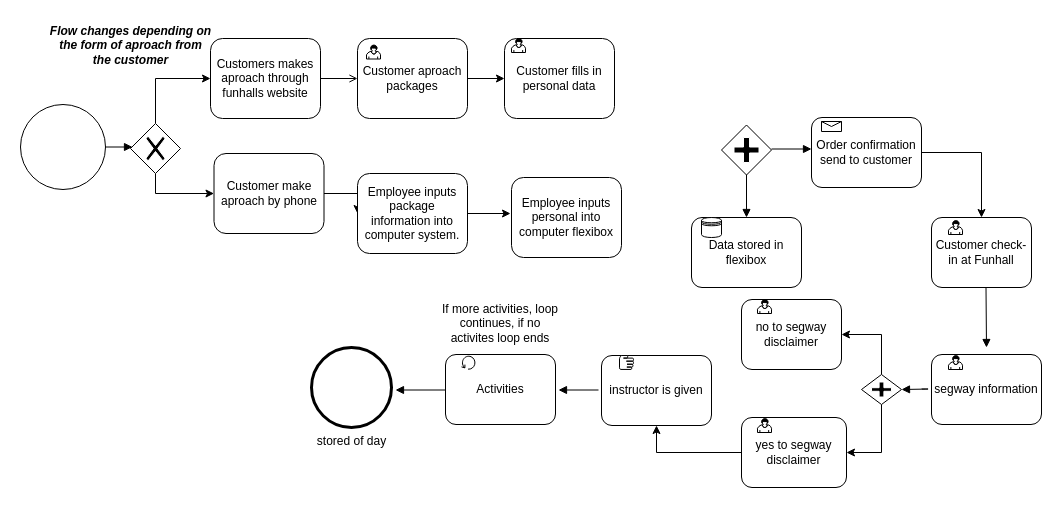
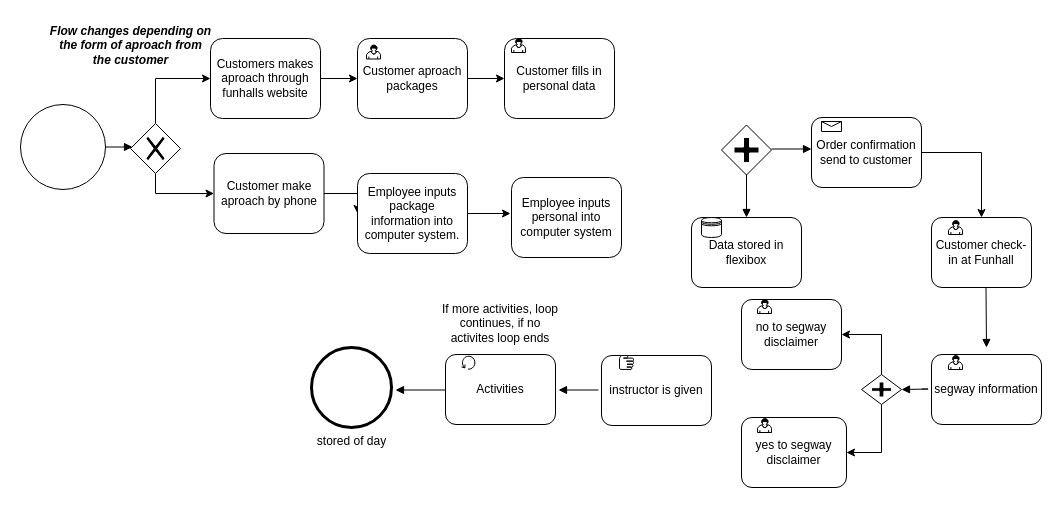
  <mxCell id="0" />
  <mxCell id="1" parent="0" />
  <mxCell id="2" value="" style="ellipse;whiteSpace=wrap;html=1;aspect=fixed;" parent="1" vertex="1"><mxGeometry x="20" y="104" width="85" height="85" as="geometry" /></mxCell>
  <mxCell id="3" value="Customer fills in personal data" style="shape=ext;rounded=1;html=1;whiteSpace=wrap;" parent="1" vertex="1"><mxGeometry x="504" y="38" width="110" height="80" as="geometry" /></mxCell>
  <mxCell id="4" style="edgeStyle=orthogonalEdgeStyle;rounded=0;orthogonalLoop=1;jettySize=auto;html=1;exitX=1;exitY=0.5;exitDx=0;exitDy=0;entryX=0;entryY=0.5;entryDx=0;entryDy=0;" edge="1" parent="1" source="5" target="3"><mxGeometry relative="1" as="geometry" /></mxCell>
  <mxCell id="5" value="Customer aproach packages" style="shape=ext;rounded=1;html=1;whiteSpace=wrap;" parent="1" vertex="1"><mxGeometry x="357" y="38" width="110" height="80" as="geometry" /></mxCell>
  <mxCell id="6" value="" style="shape=mxgraph.bpmn.user_task;html=1;outlineConnect=0;" parent="1" vertex="1"><mxGeometry x="366" y="44.5" width="14" height="14" as="geometry" /></mxCell>
  <mxCell id="7" value="" style="shape=mxgraph.bpmn.user_task;html=1;outlineConnect=0;" parent="1" vertex="1"><mxGeometry x="511" y="38" width="14" height="14" as="geometry" /></mxCell>
  <mxCell id="8" value="" style="shape=mxgraph.bpmn.shape;html=1;verticalLabelPosition=bottom;labelBackgroundColor=#ffffff;verticalAlign=top;align=center;perimeter=rhombusPerimeter;background=gateway;outlineConnect=0;outline=none;symbol=parallelGw;" parent="1" vertex="1"><mxGeometry x="721" y="124.5" width="50" height="50" as="geometry" /></mxCell>
  <mxCell id="9" value="" style="endArrow=block;endFill=1;endSize=6;html=1;" parent="1" edge="1"><mxGeometry width="100" relative="1" as="geometry"><mxPoint x="771" y="148.5" as="sourcePoint" /><mxPoint x="811" y="148.5" as="targetPoint" /></mxGeometry></mxCell>
  <mxCell id="10" style="edgeStyle=orthogonalEdgeStyle;rounded=0;orthogonalLoop=1;jettySize=auto;html=1;exitX=1;exitY=0.5;exitDx=0;exitDy=0;entryX=0.5;entryY=0;entryDx=0;entryDy=0;" parent="1" source="11" target="15" edge="1"><mxGeometry relative="1" as="geometry" /></mxCell>
  <mxCell id="11" value="Order confirmation send to customer" style="shape=ext;rounded=1;html=1;whiteSpace=wrap;" parent="1" vertex="1"><mxGeometry x="811" y="117" width="110" height="70" as="geometry" /></mxCell>
  <mxCell id="12" value="" style="shape=message;whiteSpace=wrap;html=1;outlineConnect=0;" parent="1" vertex="1"><mxGeometry x="821" y="121" width="20" height="10" as="geometry" /></mxCell>
  <mxCell id="13" value="" style="endArrow=block;endFill=1;endSize=6;html=1;" parent="1" edge="1"><mxGeometry width="100" relative="1" as="geometry"><mxPoint x="746" y="174.5" as="sourcePoint" /><mxPoint x="746" y="217" as="targetPoint" /></mxGeometry></mxCell>
  <mxCell id="14" value="Data stored in flexibox" style="shape=ext;rounded=1;html=1;whiteSpace=wrap;" parent="1" vertex="1"><mxGeometry x="691" y="217" width="110" height="70" as="geometry" /></mxCell>
  <mxCell id="15" value="Customer check-in at Funhall" style="shape=ext;rounded=1;html=1;whiteSpace=wrap;" parent="1" vertex="1"><mxGeometry x="931" y="217" width="100" height="70" as="geometry" /></mxCell>
  <mxCell id="16" value="" style="shape=datastore;whiteSpace=wrap;html=1;" parent="1" vertex="1"><mxGeometry x="701" y="217" width="20" height="20" as="geometry" /></mxCell>
  <mxCell id="17" value="" style="shape=mxgraph.bpmn.user_task;html=1;outlineConnect=0;" parent="1" vertex="1"><mxGeometry x="948" y="220" width="14" height="14" as="geometry" /></mxCell>
  <mxCell id="18" value="instructor is given" style="shape=ext;rounded=1;html=1;whiteSpace=wrap;" parent="1" vertex="1"><mxGeometry x="601" y="355" width="110" height="70" as="geometry" /></mxCell>
  <mxCell id="19" value="" style="endArrow=block;endFill=1;endSize=6;html=1;" parent="1" edge="1"><mxGeometry width="100" relative="1" as="geometry"><mxPoint x="985.5" y="287" as="sourcePoint" /><mxPoint x="986" y="347" as="targetPoint" /></mxGeometry></mxCell>
  <mxCell id="20" value="segway information" style="shape=ext;rounded=1;html=1;whiteSpace=wrap;" parent="1" vertex="1"><mxGeometry x="931" y="354" width="110" height="70" as="geometry" /></mxCell>
  <mxCell id="21" style="edgeStyle=orthogonalEdgeStyle;rounded=0;orthogonalLoop=1;jettySize=auto;html=1;exitX=0.5;exitY=0;exitDx=0;exitDy=0;entryX=1;entryY=0.5;entryDx=0;entryDy=0;" parent="1" source="23" target="26" edge="1"><mxGeometry relative="1" as="geometry" /></mxCell>
  <mxCell id="22" style="edgeStyle=orthogonalEdgeStyle;rounded=0;orthogonalLoop=1;jettySize=auto;html=1;exitX=0.5;exitY=1;exitDx=0;exitDy=0;entryX=1;entryY=0.5;entryDx=0;entryDy=0;" parent="1" source="23" target="29" edge="1"><mxGeometry relative="1" as="geometry" /></mxCell>
  <mxCell id="23" value="" style="shape=mxgraph.bpmn.shape;html=1;verticalLabelPosition=bottom;labelBackgroundColor=#ffffff;verticalAlign=top;align=center;perimeter=rhombusPerimeter;background=gateway;outlineConnect=0;outline=none;symbol=parallelGw;" parent="1" vertex="1"><mxGeometry x="861" y="374" width="40" height="30" as="geometry" /></mxCell>
  <mxCell id="24" value="" style="shape=mxgraph.bpmn.user_task;html=1;outlineConnect=0;" parent="1" vertex="1"><mxGeometry x="948" y="355" width="14" height="14" as="geometry" /></mxCell>
  <mxCell id="25" value="" style="endArrow=block;endFill=1;endSize=6;html=1;" parent="1" edge="1"><mxGeometry width="100" relative="1" as="geometry"><mxPoint x="921" y="388.5" as="sourcePoint" /><mxPoint x="901" y="389" as="targetPoint" /><Array as="points"><mxPoint x="931" y="388.5" /></Array></mxGeometry></mxCell>
  <mxCell id="26" value="no to segway disclaimer" style="shape=ext;rounded=1;html=1;whiteSpace=wrap;" parent="1" vertex="1"><mxGeometry x="741" y="299" width="100" height="70" as="geometry" /></mxCell>
  <mxCell id="27" value="" style="shape=mxgraph.bpmn.user_task;html=1;outlineConnect=0;" parent="1" vertex="1"><mxGeometry x="757" y="299" width="14" height="14" as="geometry" /></mxCell>
- <mxCell id="28" style="edgeStyle=orthogonalEdgeStyle;rounded=0;orthogonalLoop=1;jettySize=auto;html=1;exitX=0;exitY=0.5;exitDx=0;exitDy=0;entryX=0.5;entryY=1;entryDx=0;entryDy=0;" parent="1" source="29" target="18" edge="1"><mxGeometry relative="1" as="geometry" /></mxCell>
  <mxCell id="29" value="yes to segway disclaimer" style="shape=ext;rounded=1;html=1;whiteSpace=wrap;" parent="1" vertex="1"><mxGeometry x="741" y="417" width="105" height="70" as="geometry" /></mxCell>
  <mxCell id="30" value="" style="shape=mxgraph.bpmn.user_task;html=1;outlineConnect=0;" parent="1" vertex="1"><mxGeometry x="757" y="418" width="14" height="14" as="geometry" /></mxCell>
  <mxCell id="31" value="" style="shape=mxgraph.bpmn.manual_task;html=1;outlineConnect=0;" parent="1" vertex="1"><mxGeometry x="619" y="355" width="14" height="14" as="geometry" /></mxCell>
  <mxCell id="32" value="" style="endArrow=block;endFill=1;endSize=6;html=1;entryX=0;entryY=0.5;entryDx=0;entryDy=0;" parent="1" edge="1"><mxGeometry width="100" relative="1" as="geometry"><mxPoint x="105" y="146.5" as="sourcePoint" /><mxPoint x="132" y="146.5" as="targetPoint" /></mxGeometry></mxCell>
  <mxCell id="33" value="Activities" style="shape=ext;rounded=1;html=1;whiteSpace=wrap;" parent="1" vertex="1"><mxGeometry x="445" y="354" width="110" height="70" as="geometry" /></mxCell>
  <mxCell id="34" value="" style="endArrow=block;endFill=1;endSize=6;html=1;" parent="1" edge="1"><mxGeometry width="100" relative="1" as="geometry"><mxPoint x="598" y="389.5" as="sourcePoint" /><mxPoint x="558" y="389.5" as="targetPoint" /></mxGeometry></mxCell>
  <mxCell id="35" value="" style="shape=mxgraph.bpmn.loop;html=1;outlineConnect=0;" parent="1" vertex="1"><mxGeometry x="461" y="355" width="14" height="14" as="geometry" /></mxCell>
  <mxCell id="36" value="If more activities, loop continues, if no activites loop ends" style="text;html=1;strokeColor=none;fillColor=none;align=center;verticalAlign=middle;whiteSpace=wrap;rounded=0;" parent="1" vertex="1"><mxGeometry x="440" y="313" width="120" height="20" as="geometry" /></mxCell>
  <mxCell id="37" value="stored of day" style="shape=mxgraph.bpmn.shape;html=1;verticalLabelPosition=bottom;labelBackgroundColor=#ffffff;verticalAlign=top;align=center;perimeter=ellipsePerimeter;outlineConnect=0;outline=end;symbol=general;" parent="1" vertex="1"><mxGeometry x="311" y="347" width="80" height="80" as="geometry" /></mxCell>
  <mxCell id="38" value="" style="endArrow=block;endFill=1;endSize=6;html=1;" parent="1" edge="1"><mxGeometry width="100" relative="1" as="geometry"><mxPoint x="445" y="389.5" as="sourcePoint" /><mxPoint x="395" y="389.5" as="targetPoint" /></mxGeometry></mxCell>
  <mxCell id="39" style="edgeStyle=orthogonalEdgeStyle;rounded=0;orthogonalLoop=1;jettySize=auto;html=1;exitX=0.5;exitY=1;exitDx=0;exitDy=0;entryX=0;entryY=0.5;entryDx=0;entryDy=0;" edge="1" parent="1" source="41" target="45"><mxGeometry relative="1" as="geometry" /></mxCell>
  <mxCell id="40" style="edgeStyle=orthogonalEdgeStyle;rounded=0;orthogonalLoop=1;jettySize=auto;html=1;exitX=0.5;exitY=0;exitDx=0;exitDy=0;entryX=0;entryY=0.5;entryDx=0;entryDy=0;" edge="1" parent="1" source="41" target="43"><mxGeometry relative="1" as="geometry" /></mxCell>
  <mxCell id="41" value="" style="shape=mxgraph.bpmn.shape;html=1;verticalLabelPosition=bottom;labelBackgroundColor=#ffffff;verticalAlign=top;align=center;perimeter=rhombusPerimeter;background=gateway;outlineConnect=0;outline=none;symbol=exclusiveGw;" vertex="1" parent="1"><mxGeometry x="130" y="123" width="50" height="50" as="geometry" /></mxCell>
- <mxCell id="42" style="edgeStyle=orthogonalEdgeStyle;rounded=0;orthogonalLoop=1;jettySize=auto;html=1;exitX=1;exitY=0.5;exitDx=0;exitDy=0;entryX=0;entryY=0.5;entryDx=0;entryDy=0;endArrow=open;" edge="1" parent="1" source="43" target="5"><mxGeometry relative="1" as="geometry" /></mxCell>
+ <mxCell id="42" style="edgeStyle=orthogonalEdgeStyle;rounded=0;orthogonalLoop=1;jettySize=auto;html=1;exitX=1;exitY=0.5;exitDx=0;exitDy=0;entryX=0;entryY=0.5;entryDx=0;entryDy=0;" edge="1" parent="1" source="43" target="5"><mxGeometry relative="1" as="geometry" /></mxCell>
  <mxCell id="43" value="Customers makes aproach through funhalls website" style="shape=ext;rounded=1;html=1;whiteSpace=wrap;" vertex="1" parent="1"><mxGeometry x="210" y="38" width="110" height="80" as="geometry" /></mxCell>
  <mxCell id="44" style="edgeStyle=orthogonalEdgeStyle;rounded=0;orthogonalLoop=1;jettySize=auto;html=1;exitX=1;exitY=0.5;exitDx=0;exitDy=0;entryX=0;entryY=0.5;entryDx=0;entryDy=0;" edge="1" parent="1" source="45" target="47"><mxGeometry relative="1" as="geometry" /></mxCell>
  <mxCell id="45" value="Customer make aproach by phone" style="shape=ext;rounded=1;html=1;whiteSpace=wrap;" vertex="1" parent="1"><mxGeometry x="213.5" y="153" width="110" height="80" as="geometry" /></mxCell>
  <mxCell id="46" style="edgeStyle=orthogonalEdgeStyle;rounded=0;orthogonalLoop=1;jettySize=auto;html=1;exitX=1;exitY=0.5;exitDx=0;exitDy=0;" edge="1" parent="1" source="47"><mxGeometry relative="1" as="geometry"><mxPoint x="510" y="213" as="targetPoint" /></mxGeometry></mxCell>
  <mxCell id="47" value="Employee inputs package information into computer system." style="shape=ext;rounded=1;html=1;whiteSpace=wrap;" vertex="1" parent="1"><mxGeometry x="357" y="173" width="110" height="80" as="geometry" /></mxCell>
- <mxCell id="48" value="Employee inputs personal into computer flexibox" style="shape=ext;rounded=1;html=1;whiteSpace=wrap;" vertex="1" parent="1"><mxGeometry x="511" y="177" width="110" height="80" as="geometry" /></mxCell>
+ <mxCell id="48" value="Employee inputs personal into computer system" style="shape=ext;rounded=1;html=1;whiteSpace=wrap;" vertex="1" parent="1"><mxGeometry x="511" y="177" width="110" height="80" as="geometry" /></mxCell>
  <mxCell id="49" value="&lt;i&gt;&lt;b&gt;Flow changes depending on&lt;br&gt;the form of aproach from&lt;br&gt;the customer&lt;/b&gt;&lt;/i&gt;&lt;br&gt;" style="text;html=1;resizable=0;autosize=1;align=center;verticalAlign=middle;points=[];fillColor=none;strokeColor=none;rounded=0;" vertex="1" parent="1"><mxGeometry x="40" y="20" width="180" height="50" as="geometry" /></mxCell>
